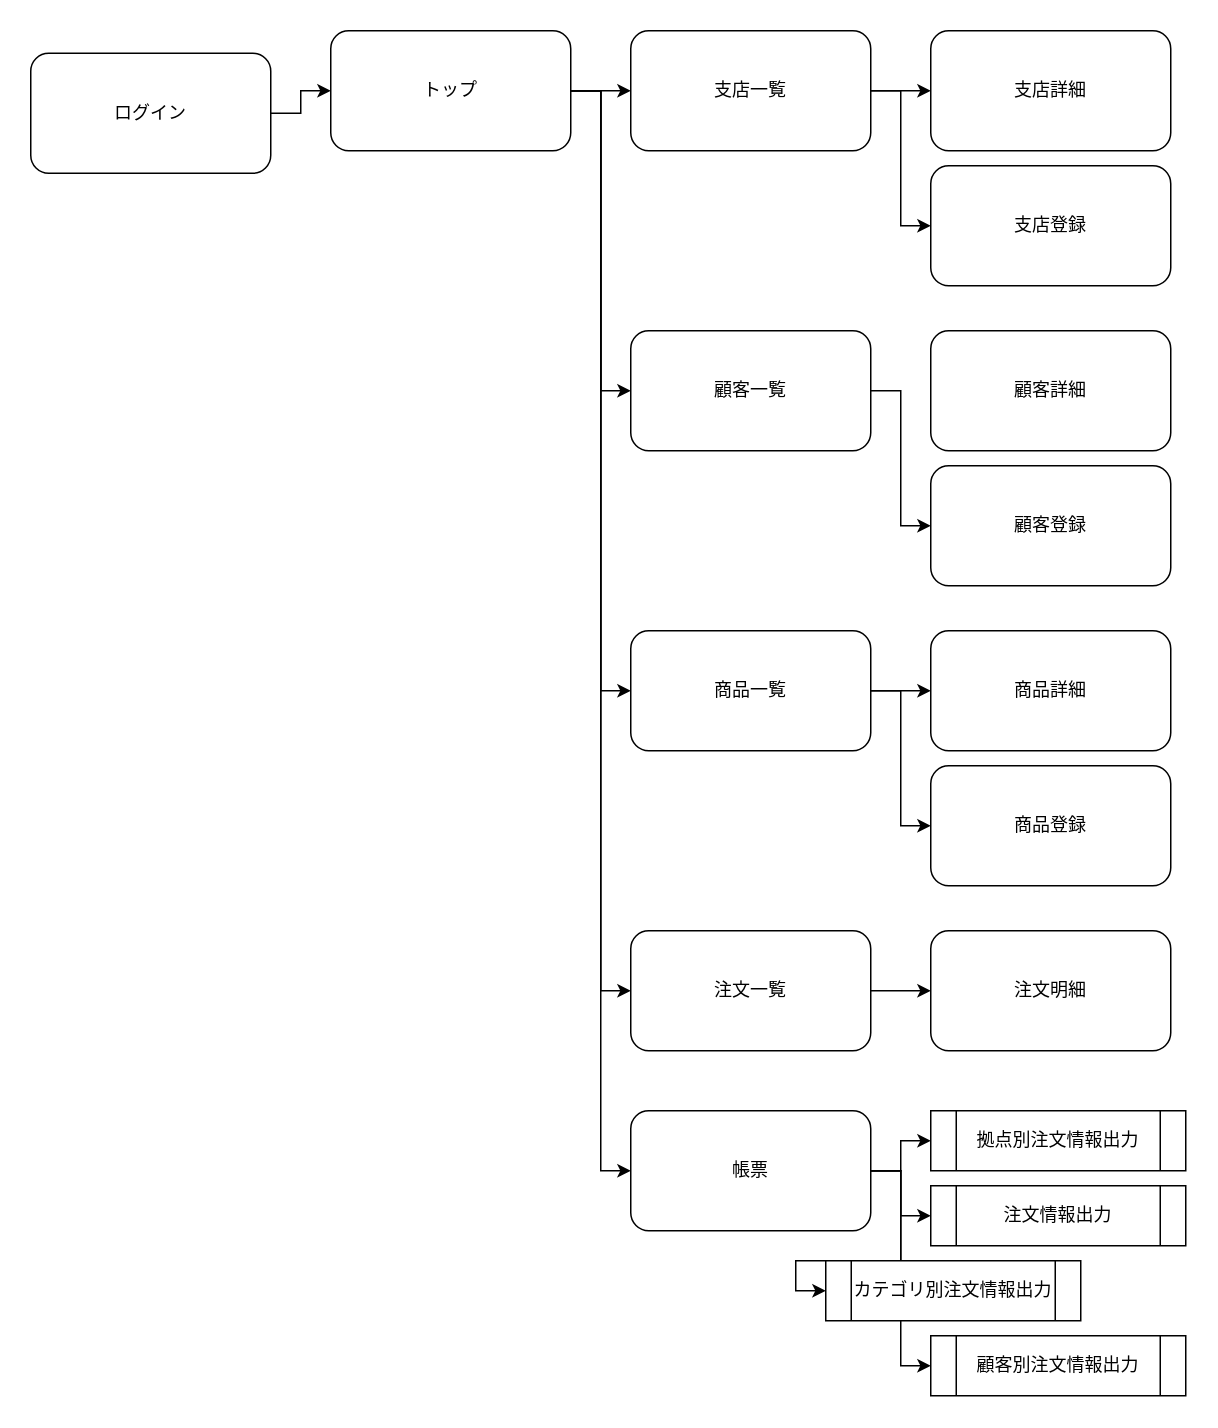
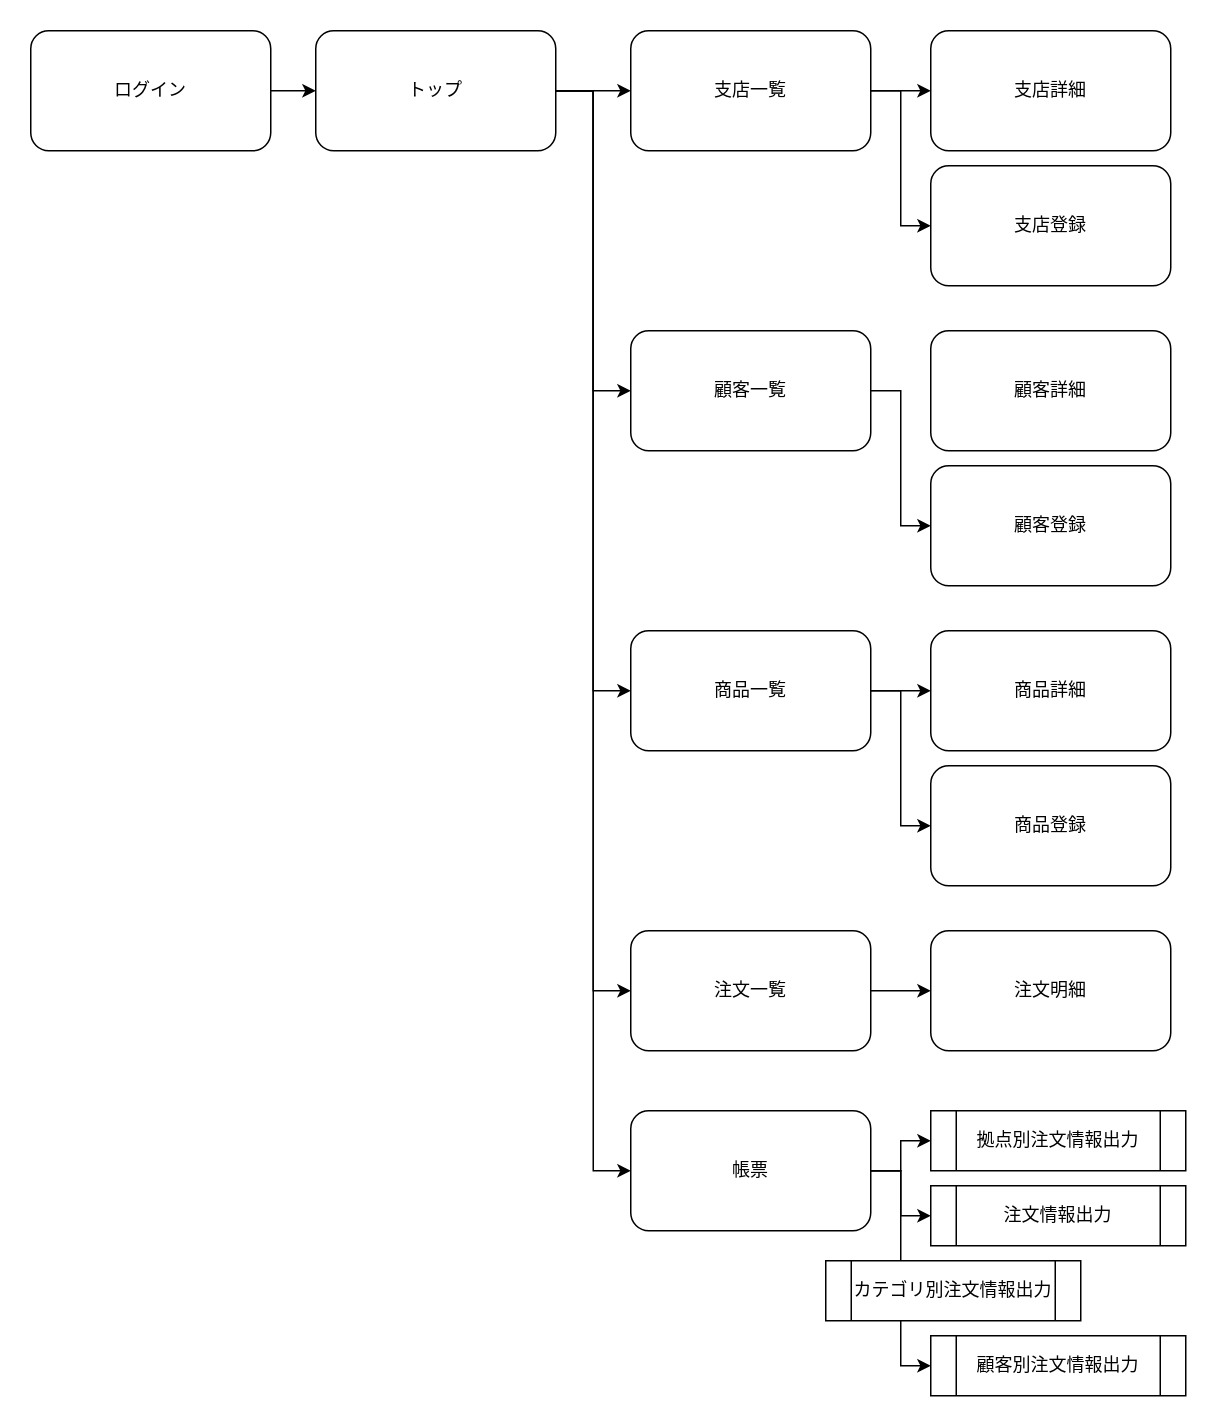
  <mxCell id="0" />
  <mxCell id="1" parent="0" />
  <mxCell id="2" value="" style="edgeStyle=orthogonalEdgeStyle;rounded=0;orthogonalLoop=1;jettySize=auto;html=1;" parent="1" source="3" target="9" edge="1"><mxGeometry relative="1" as="geometry" /></mxCell>
- <mxCell id="3" value="ログイン" style="rounded=1;whiteSpace=wrap;html=1;" parent="1" vertex="1"><mxGeometry x="20" y="35" width="160" height="80" as="geometry" /></mxCell>
+ <mxCell id="3" value="ログイン" style="rounded=1;whiteSpace=wrap;html=1;" parent="1" vertex="1"><mxGeometry x="20" y="20" width="160" height="80" as="geometry" /></mxCell>
  <mxCell id="4" value="" style="edgeStyle=orthogonalEdgeStyle;rounded=0;orthogonalLoop=1;jettySize=auto;html=1;" parent="1" source="9" target="12" edge="1"><mxGeometry relative="1" as="geometry" /></mxCell>
  <mxCell id="5" style="edgeStyle=orthogonalEdgeStyle;rounded=0;orthogonalLoop=1;jettySize=auto;html=1;exitX=1;exitY=0.5;exitDx=0;exitDy=0;entryX=0;entryY=0.5;entryDx=0;entryDy=0;" parent="1" source="9" target="16" edge="1"><mxGeometry relative="1" as="geometry" /></mxCell>
  <mxCell id="6" style="edgeStyle=orthogonalEdgeStyle;rounded=0;orthogonalLoop=1;jettySize=auto;html=1;exitX=1;exitY=0.5;exitDx=0;exitDy=0;entryX=0;entryY=0.5;entryDx=0;entryDy=0;" parent="1" source="9" target="21" edge="1"><mxGeometry relative="1" as="geometry" /></mxCell>
  <mxCell id="7" style="edgeStyle=orthogonalEdgeStyle;rounded=0;orthogonalLoop=1;jettySize=auto;html=1;exitX=1;exitY=0.5;exitDx=0;exitDy=0;entryX=0;entryY=0.5;entryDx=0;entryDy=0;" parent="1" source="9" target="25" edge="1"><mxGeometry relative="1" as="geometry" /></mxCell>
  <mxCell id="8" style="edgeStyle=orthogonalEdgeStyle;rounded=0;orthogonalLoop=1;jettySize=auto;html=1;exitX=1;exitY=0.5;exitDx=0;exitDy=0;entryX=0;entryY=0.5;entryDx=0;entryDy=0;" parent="1" source="9" target="31" edge="1"><mxGeometry relative="1" as="geometry" /></mxCell>
- <mxCell id="9" value="トップ" style="rounded=1;whiteSpace=wrap;html=1;" parent="1" vertex="1"><mxGeometry x="220" y="20" width="160" height="80" as="geometry" /></mxCell>
+ <mxCell id="9" value="トップ" style="rounded=1;whiteSpace=wrap;html=1;" parent="1" vertex="1"><mxGeometry x="210" y="20" width="160" height="80" as="geometry" /></mxCell>
  <mxCell id="10" value="" style="edgeStyle=orthogonalEdgeStyle;rounded=0;orthogonalLoop=1;jettySize=auto;html=1;" parent="1" source="12" target="13" edge="1"><mxGeometry relative="1" as="geometry" /></mxCell>
  <mxCell id="11" style="edgeStyle=orthogonalEdgeStyle;rounded=0;orthogonalLoop=1;jettySize=auto;html=1;exitX=1;exitY=0.5;exitDx=0;exitDy=0;entryX=0;entryY=0.5;entryDx=0;entryDy=0;" parent="1" source="12" target="14" edge="1"><mxGeometry relative="1" as="geometry" /></mxCell>
  <mxCell id="12" value="支店一覧" style="rounded=1;whiteSpace=wrap;html=1;" parent="1" vertex="1"><mxGeometry x="420" y="20" width="160" height="80" as="geometry" /></mxCell>
  <mxCell id="13" value="支店詳細" style="rounded=1;whiteSpace=wrap;html=1;" parent="1" vertex="1"><mxGeometry x="620" y="20" width="160" height="80" as="geometry" /></mxCell>
  <mxCell id="14" value="支店登録" style="rounded=1;whiteSpace=wrap;html=1;" parent="1" vertex="1"><mxGeometry x="620" y="110" width="160" height="80" as="geometry" /></mxCell>
  <mxCell id="15" style="edgeStyle=orthogonalEdgeStyle;rounded=0;orthogonalLoop=1;jettySize=auto;html=1;exitX=1;exitY=0.5;exitDx=0;exitDy=0;entryX=0;entryY=0.5;entryDx=0;entryDy=0;" parent="1" source="16" target="18" edge="1"><mxGeometry relative="1" as="geometry" /></mxCell>
  <mxCell id="16" value="顧客一覧" style="rounded=1;whiteSpace=wrap;html=1;" parent="1" vertex="1"><mxGeometry x="420" y="220" width="160" height="80" as="geometry" /></mxCell>
  <mxCell id="17" value="顧客詳細" style="rounded=1;whiteSpace=wrap;html=1;" parent="1" vertex="1"><mxGeometry x="620" y="220" width="160" height="80" as="geometry" /></mxCell>
  <mxCell id="18" value="顧客登録" style="rounded=1;whiteSpace=wrap;html=1;" parent="1" vertex="1"><mxGeometry x="620" y="310" width="160" height="80" as="geometry" /></mxCell>
  <mxCell id="19" value="" style="edgeStyle=orthogonalEdgeStyle;rounded=0;orthogonalLoop=1;jettySize=auto;html=1;" parent="1" source="21" target="22" edge="1"><mxGeometry relative="1" as="geometry" /></mxCell>
  <mxCell id="20" style="edgeStyle=orthogonalEdgeStyle;rounded=0;orthogonalLoop=1;jettySize=auto;html=1;exitX=1;exitY=0.5;exitDx=0;exitDy=0;entryX=0;entryY=0.5;entryDx=0;entryDy=0;" parent="1" source="21" target="23" edge="1"><mxGeometry relative="1" as="geometry" /></mxCell>
  <mxCell id="21" value="商品一覧" style="rounded=1;whiteSpace=wrap;html=1;" parent="1" vertex="1"><mxGeometry x="420" y="420" width="160" height="80" as="geometry" /></mxCell>
  <mxCell id="22" value="商品詳細" style="rounded=1;whiteSpace=wrap;html=1;" parent="1" vertex="1"><mxGeometry x="620" y="420" width="160" height="80" as="geometry" /></mxCell>
  <mxCell id="23" value="商品登録" style="rounded=1;whiteSpace=wrap;html=1;" parent="1" vertex="1"><mxGeometry x="620" y="510" width="160" height="80" as="geometry" /></mxCell>
  <mxCell id="24" value="" style="edgeStyle=orthogonalEdgeStyle;rounded=0;orthogonalLoop=1;jettySize=auto;html=1;" parent="1" source="25" target="26" edge="1"><mxGeometry relative="1" as="geometry" /></mxCell>
  <mxCell id="25" value="注文一覧" style="rounded=1;whiteSpace=wrap;html=1;" parent="1" vertex="1"><mxGeometry x="420" y="620" width="160" height="80" as="geometry" /></mxCell>
  <mxCell id="26" value="注文明細" style="rounded=1;whiteSpace=wrap;html=1;" parent="1" vertex="1"><mxGeometry x="620" y="620" width="160" height="80" as="geometry" /></mxCell>
  <mxCell id="27" style="edgeStyle=orthogonalEdgeStyle;rounded=0;orthogonalLoop=1;jettySize=auto;html=1;exitX=1;exitY=0.5;exitDx=0;exitDy=0;entryX=0;entryY=0.5;entryDx=0;entryDy=0;" parent="1" source="31" target="32" edge="1"><mxGeometry relative="1" as="geometry" /></mxCell>
  <mxCell id="28" style="edgeStyle=orthogonalEdgeStyle;rounded=0;orthogonalLoop=1;jettySize=auto;html=1;exitX=1;exitY=0.5;exitDx=0;exitDy=0;entryX=0;entryY=0.5;entryDx=0;entryDy=0;" parent="1" source="31" target="33" edge="1"><mxGeometry relative="1" as="geometry" /></mxCell>
- <mxCell id="29" style="edgeStyle=orthogonalEdgeStyle;rounded=0;orthogonalLoop=1;jettySize=auto;html=1;exitX=1;exitY=0.5;exitDx=0;exitDy=0;entryX=0;entryY=0.5;entryDx=0;entryDy=0;" parent="1" source="31" target="35" edge="1"><mxGeometry relative="1" as="geometry" /></mxCell>
  <mxCell id="30" style="edgeStyle=orthogonalEdgeStyle;rounded=0;orthogonalLoop=1;jettySize=auto;html=1;exitX=1;exitY=0.5;exitDx=0;exitDy=0;entryX=0;entryY=0.5;entryDx=0;entryDy=0;" parent="1" source="31" target="34" edge="1"><mxGeometry relative="1" as="geometry" /></mxCell>
  <mxCell id="31" value="帳票" style="rounded=1;whiteSpace=wrap;html=1;" parent="1" vertex="1"><mxGeometry x="420" y="740" width="160" height="80" as="geometry" /></mxCell>
  <mxCell id="32" value="拠点別注文情報出力" style="shape=process;whiteSpace=wrap;html=1;backgroundOutline=1;" parent="1" vertex="1"><mxGeometry x="620" y="740" width="170" height="40" as="geometry" /></mxCell>
  <mxCell id="33" value="注文情報出力" style="shape=process;whiteSpace=wrap;html=1;backgroundOutline=1;" parent="1" vertex="1"><mxGeometry x="620" y="790" width="170" height="40" as="geometry" /></mxCell>
  <mxCell id="34" value="顧客別注文情報出力" style="shape=process;whiteSpace=wrap;html=1;backgroundOutline=1;" parent="1" vertex="1"><mxGeometry x="620" y="890" width="170" height="40" as="geometry" /></mxCell>
  <mxCell id="35" value="カテゴリ別注文情報出力" style="shape=process;whiteSpace=wrap;html=1;backgroundOutline=1;" parent="1" vertex="1"><mxGeometry x="550" y="840" width="170" height="40" as="geometry" /></mxCell>
